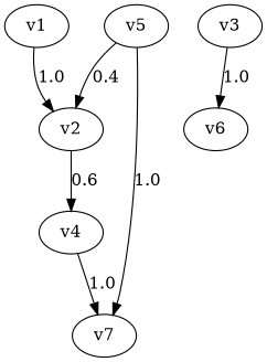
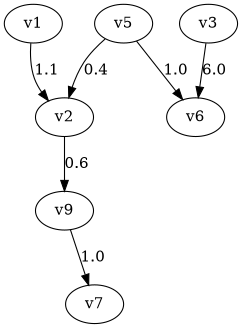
  digraph {
    n1 [label=v1]
    n2 [label=v2]
-   n3 [label=v4]
+   n3 [label=v9]
    n4 [label=v3]
    n5 [label=v6]
    n6 [label=v7]
    n7 [label=v5]
-   n1 -> n2 [label=1.0]
+   n1 -> n2 [label=1.1]
    n2 -> n3 [label=0.6]
    n3 -> n6 [label=1.0]
-   n4 -> n5 [label=1.0]
+   n4 -> n5 [label=6.0]
    n7 -> n2 [label=0.4]
-   n7 -> n6 [label=1.0]
+   n7 -> n5 [label=1.0]
  }
